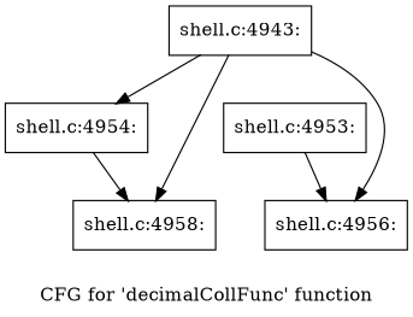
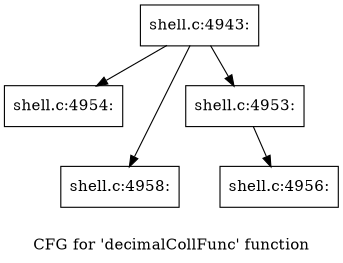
  digraph {
    label="CFG for 'decimalCollFunc' function"
    node [shape=record]
    n1 [label="{shell.c:4943:}"]
    n2 [label="{shell.c:4954:}"]
    n3 [label="{shell.c:4953:}"]
    n4 [label="{shell.c:4958:}"]
    n5 [label="{shell.c:4956:}"]
    n1 -> n2
-   n1 -> n5
+   n1 -> n3
    n1 -> n4
-   n2 -> n4
    n3 -> n5
  }
